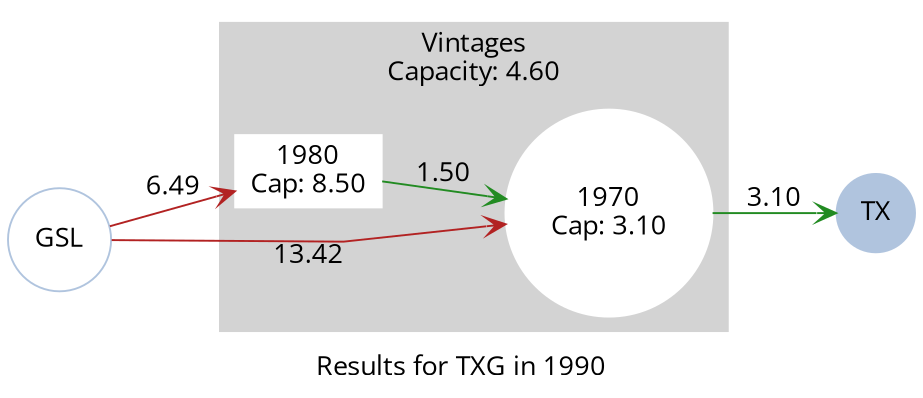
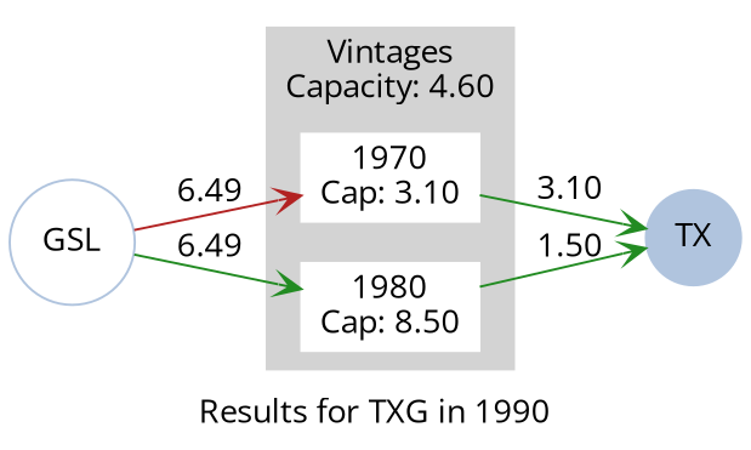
  strict digraph {
    compound=True
    concentrate=True
    fontname="Open Sans"
    label="Results for TXG in 1990"
    rankdir=LR
    splines=False
    node [color=white fontname="Open Sans" shape=box style=filled]
    edge [arrowhead=vee color=forestgreen fontname="Open Sans"]
-   n1 [label="1970\nCap: 3.10" shape=circle]
+   n1 [label="1970\nCap: 3.10"]
    n2 [label="1980\nCap: 8.50"]
    GSL [color=lightsteelblue fillcolor=white fontcolor=black shape=circle]
    TX [color=lightsteelblue fontcolor=black shape=circle]
    subgraph cluster_1 {
      color=lightgrey
      label="Vintages\nCapacity: 4.60"
      style=filled
      n1
      n2
    }
    subgraph sub_2 {
      GSL
      TX
    }
    subgraph sub_3 {
      n1
      n2
      GSL
    }
    subgraph sub_4 {
      n1
      n2
      TX
    }
    n1 -> TX [label=3.10]
-   n2 -> n1 [label=1.50]
-   GSL -> n1 [color=firebrick label=13.42]
-   GSL -> n2 [color=firebrick label=6.49]
+   n2 -> TX [label=1.50]
+   GSL -> n1 [color=firebrick label=6.49]
+   GSL -> n2 [label=6.49]
  }
